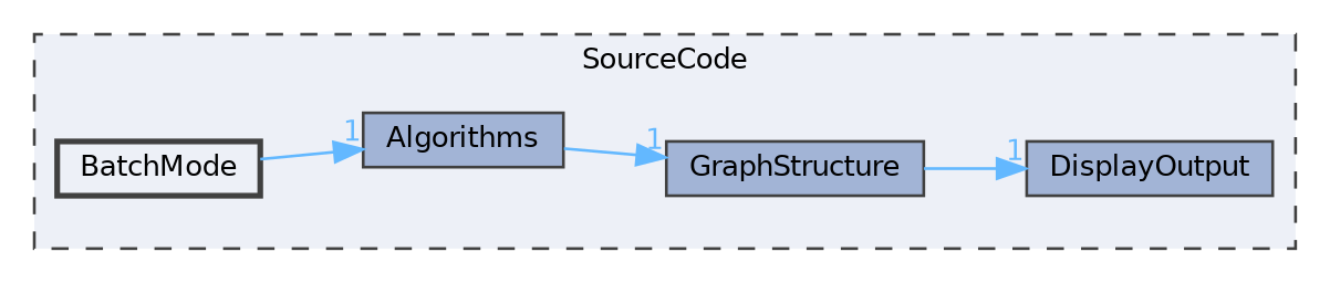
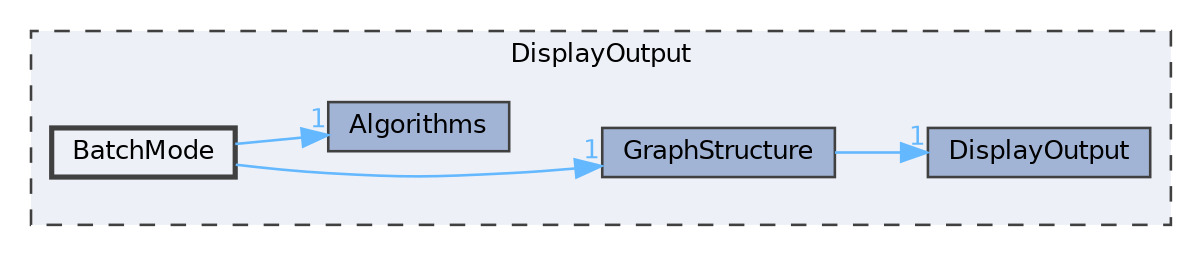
  digraph {
    compound=true
    rankdir=LR
    node [color=grey25 fillcolor="#a2b4d6" fontname=Helvetica fontsize=10 shape=box style=filled]
    edge [color=steelblue1 fontcolor=steelblue1 fontname=Helvetica fontsize=10 headlabel=1 labeldistance=1.5 labelfontname=Helvetica labelfontsize=10]
    n1 [height=0.2 label=GraphStructure width=0.4]
    n2 [height=0.2 label=Algorithms width=0.4]
    n3 [height=0.2 label=DisplayOutput width=0.4]
    n4 [fillcolor="#edf0f7" height=0.2 label=BatchMode style="filled,bold" width=0.4]
    subgraph cluster_1 {
      bgcolor="#edf0f7"
      fontname=Helvetica
      fontsize=10
-     label=SourceCode
+     label=DisplayOutput
      pencolor=grey25
      style="filled,dashed"
      n1
      n2
      n3
      n4
    }
    n1 -> n3
-   n2 -> n1
+   n4 -> n1
    n4 -> n2
  }
